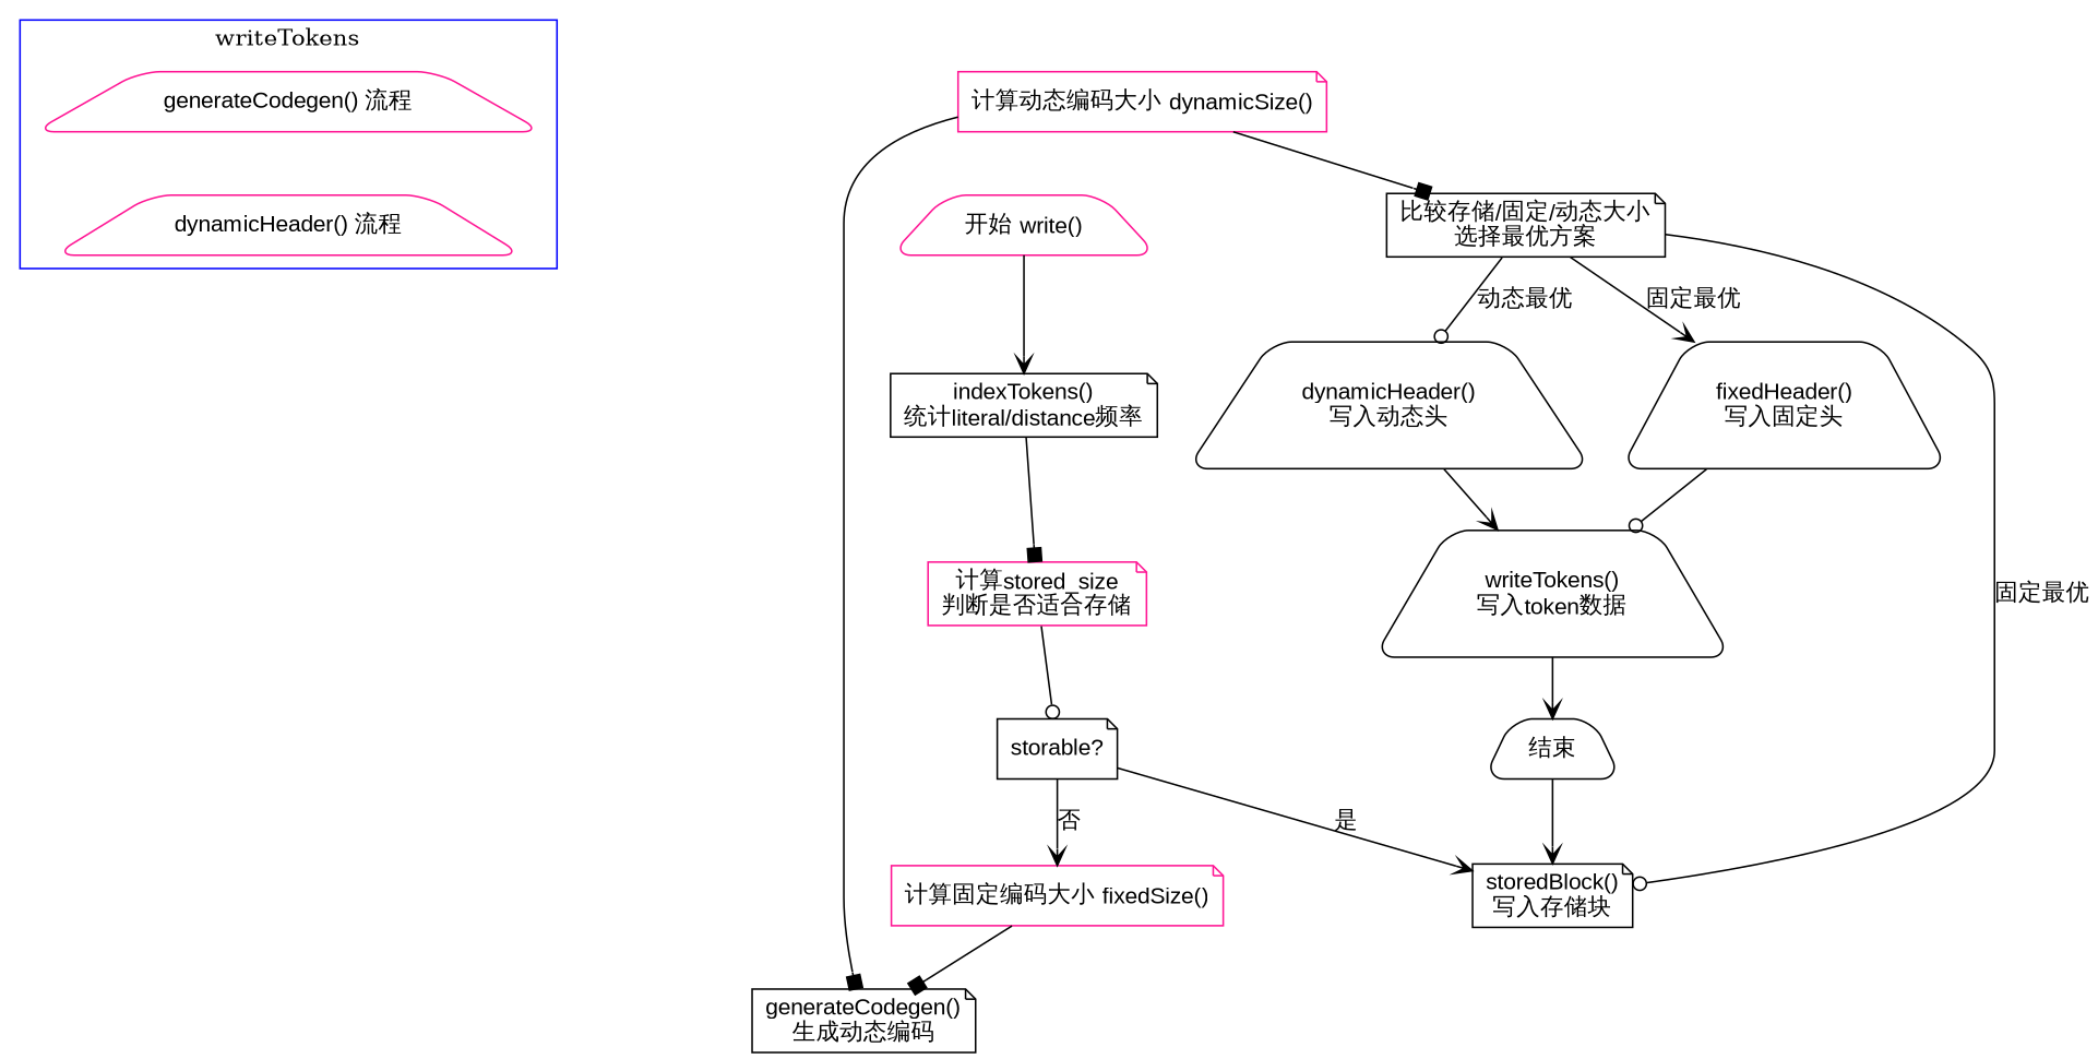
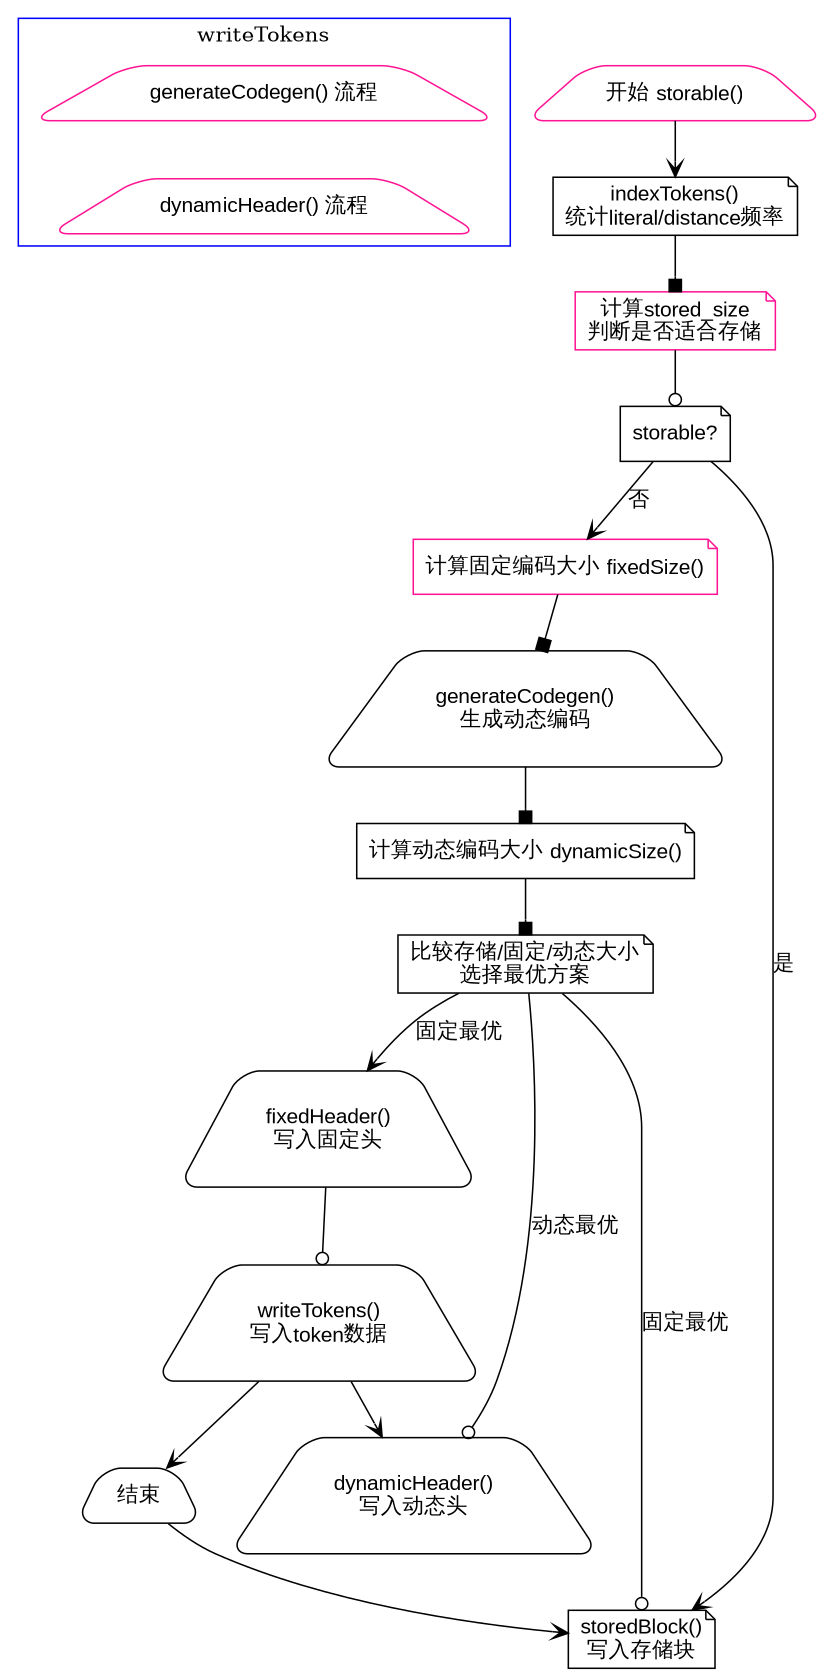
  digraph {
    node [color=black fontname=Arial shape=trapezium style=rounded]
    edge [fontname=Arial arrowhead=vee]
    n1 [color=deeppink label="generateCodegen() 流程"]
    n2 [color=deeppink label="dynamicHeader() 流程"]
-   n3 [color=deeppink label="开始 write()"]
+   n3 [color=deeppink label="开始 storable()"]
    n4 [label="indexTokens()\n统计literal/distance频率" shape=note]
    n5 [color=deeppink label="计算stored_size\n判断是否适合存储" shape=note]
    n6 [label="storable?" shape=note]
    n7 [color=deeppink label="计算固定编码大小 fixedSize()" shape=note]
    n8 [label="storedBlock()\n写入存储块" shape=note]
-   n9 [label="generateCodegen()\n生成动态编码" shape=note]
-   n10 [color=deeppink label="计算动态编码大小 dynamicSize()" shape=note]
+   n9 [label="generateCodegen()\n生成动态编码"]
+   n10 [label="计算动态编码大小 dynamicSize()" shape=note]
    n11 [label="比较存储/固定/动态大小\n选择最优方案" shape=note]
    n12 [label="fixedHeader()\n写入固定头"]
    n13 [label="dynamicHeader()\n写入动态头"]
    n14 [label="writeTokens()\n写入token数据"]
    n15 [label="结束"]
    subgraph cluster_1 {
      color=blue
      label=writeTokens
      n1
      n2
    }
    n1 -> n2 [style=invis arrowhead=""]
    n3 -> n4
    n4 -> n5 [arrowhead=box]
    n5 -> n6 [arrowhead=odot]
    n6 -> n7 [label="否"]
    n6 -> n8 [label="是"]
    n7 -> n9 [arrowhead=box]
-   n10 -> n9 [arrowhead=box]
+   n9 -> n10 [arrowhead=box]
    n10 -> n11 [arrowhead=box]
    n11 -> n8 [arrowhead=odot label="固定最优"]
    n11 -> n12 [label="固定最优"]
    n11 -> n13 [arrowhead=odot label="动态最优"]
    n12 -> n14 [arrowhead=odot]
-   n13 -> n14
+   n14 -> n13
    n14 -> n15
    n15 -> n8
  }
